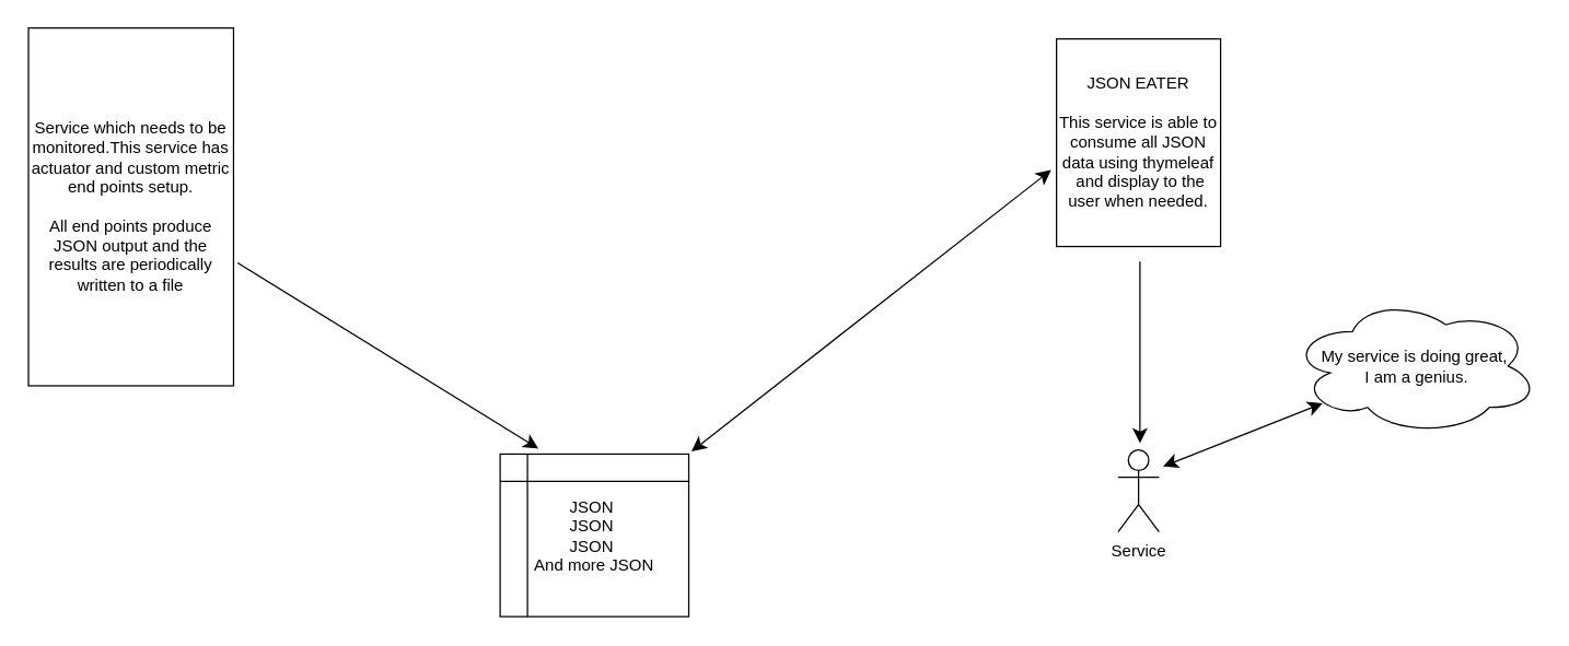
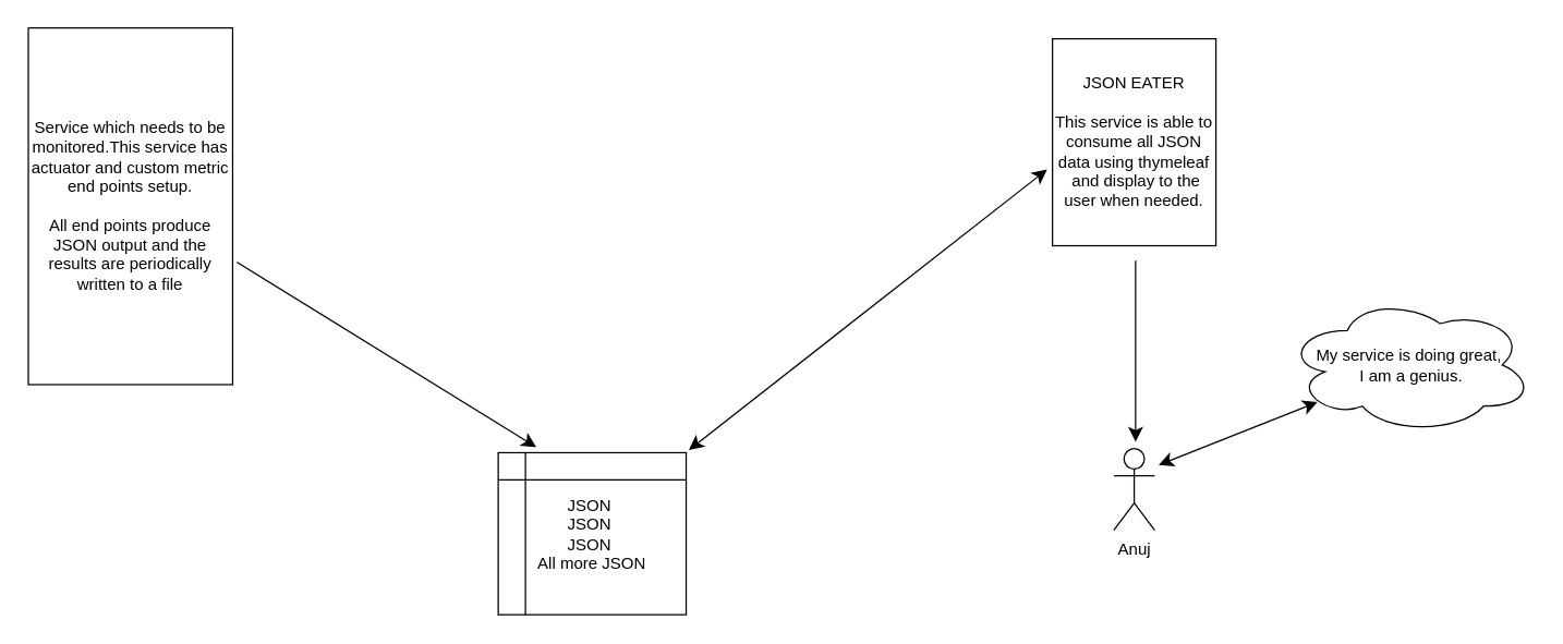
  <mxCell id="0" />
  <mxCell id="1" parent="0" />
  <mxCell id="2" value="&lt;div&gt;Service which needs to be monitored.This service has actuator and custom metric end points setup.&lt;/div&gt;&lt;div&gt;&lt;br&gt;&lt;/div&gt;&lt;div&gt;All end points produce JSON output and the results are periodically written to a file&lt;br&gt;&lt;/div&gt;" style="rounded=0;whiteSpace=wrap;html=1;" parent="1" vertex="1"><mxGeometry x="20" y="20" width="150" height="262" as="geometry" /></mxCell>
- <mxCell id="3" value="&lt;div&gt;JSON&amp;nbsp;&lt;/div&gt;&lt;div&gt;JSON&amp;nbsp;&lt;/div&gt;&lt;div&gt;JSON&amp;nbsp;&lt;/div&gt;&lt;div&gt;And more JSON&lt;/div&gt;" style="shape=internalStorage;whiteSpace=wrap;html=1;backgroundOutline=1;" parent="1" vertex="1"><mxGeometry x="365" y="332" width="138" height="119" as="geometry" /></mxCell>
+ <mxCell id="3" value="&lt;div&gt;JSON&amp;nbsp;&lt;/div&gt;&lt;div&gt;JSON&amp;nbsp;&lt;/div&gt;&lt;div&gt;JSON&amp;nbsp;&lt;/div&gt;&lt;div&gt;All more JSON&lt;/div&gt;" style="shape=internalStorage;whiteSpace=wrap;html=1;backgroundOutline=1;" parent="1" vertex="1"><mxGeometry x="365" y="332" width="138" height="119" as="geometry" /></mxCell>
  <mxCell id="4" value="" style="endArrow=classic;html=1;rounded=0;fontSize=12;startSize=8;endSize=8;curved=1;entryX=0.203;entryY=-0.034;entryDx=0;entryDy=0;entryPerimeter=0;" parent="1" target="3" edge="1"><mxGeometry width="50" height="50" relative="1" as="geometry"><mxPoint x="173" y="192" as="sourcePoint" /><mxPoint x="417" y="348" as="targetPoint" /></mxGeometry></mxCell>
  <mxCell id="5" value="&lt;div&gt;JSON EATER&lt;/div&gt;&lt;div&gt;&lt;br&gt;&lt;/div&gt;&lt;div&gt;This service is able to consume all JSON data using thymeleaf&lt;br&gt;&lt;/div&gt;&amp;nbsp;and display to the user when needed." style="rounded=0;whiteSpace=wrap;html=1;" parent="1" vertex="1"><mxGeometry x="772" y="28" width="120" height="152" as="geometry" /></mxCell>
  <mxCell id="6" value="" style="endArrow=classic;startArrow=classic;html=1;rounded=0;fontSize=12;startSize=8;endSize=8;curved=1;" parent="1" edge="1"><mxGeometry width="50" height="50" relative="1" as="geometry"><mxPoint x="505" y="330" as="sourcePoint" /><mxPoint x="768" y="124" as="targetPoint" /></mxGeometry></mxCell>
- <mxCell id="7" value="Service" style="shape=umlActor;verticalLabelPosition=bottom;verticalAlign=top;html=1;outlineConnect=0;" parent="1" vertex="1"><mxGeometry x="817" y="329" width="30" height="60" as="geometry" /></mxCell>
+ <mxCell id="7" value="Anuj" style="shape=umlActor;verticalLabelPosition=bottom;verticalAlign=top;html=1;outlineConnect=0;" parent="1" vertex="1"><mxGeometry x="817" y="329" width="30" height="60" as="geometry" /></mxCell>
  <mxCell id="8" value="" style="endArrow=classic;html=1;rounded=0;fontSize=12;startSize=8;endSize=8;curved=1;" parent="1" edge="1"><mxGeometry width="50" height="50" relative="1" as="geometry"><mxPoint x="833" y="191" as="sourcePoint" /><mxPoint x="833" y="324" as="targetPoint" /></mxGeometry></mxCell>
  <mxCell id="9" value="&lt;div&gt;My service is doing great,&lt;/div&gt;&lt;div&gt;&amp;nbsp;I am a genius.&lt;/div&gt;" style="ellipse;shape=cloud;whiteSpace=wrap;html=1;" parent="1" vertex="1"><mxGeometry x="943" y="217" width="182" height="101" as="geometry" /></mxCell>
  <mxCell id="10" value="" style="endArrow=classic;startArrow=classic;html=1;rounded=0;fontSize=12;startSize=8;endSize=8;curved=1;entryX=0.13;entryY=0.77;entryDx=0;entryDy=0;entryPerimeter=0;" parent="1" target="9" edge="1"><mxGeometry width="50" height="50" relative="1" as="geometry"><mxPoint x="850" y="341" as="sourcePoint" /><mxPoint x="900" y="291" as="targetPoint" /></mxGeometry></mxCell>
